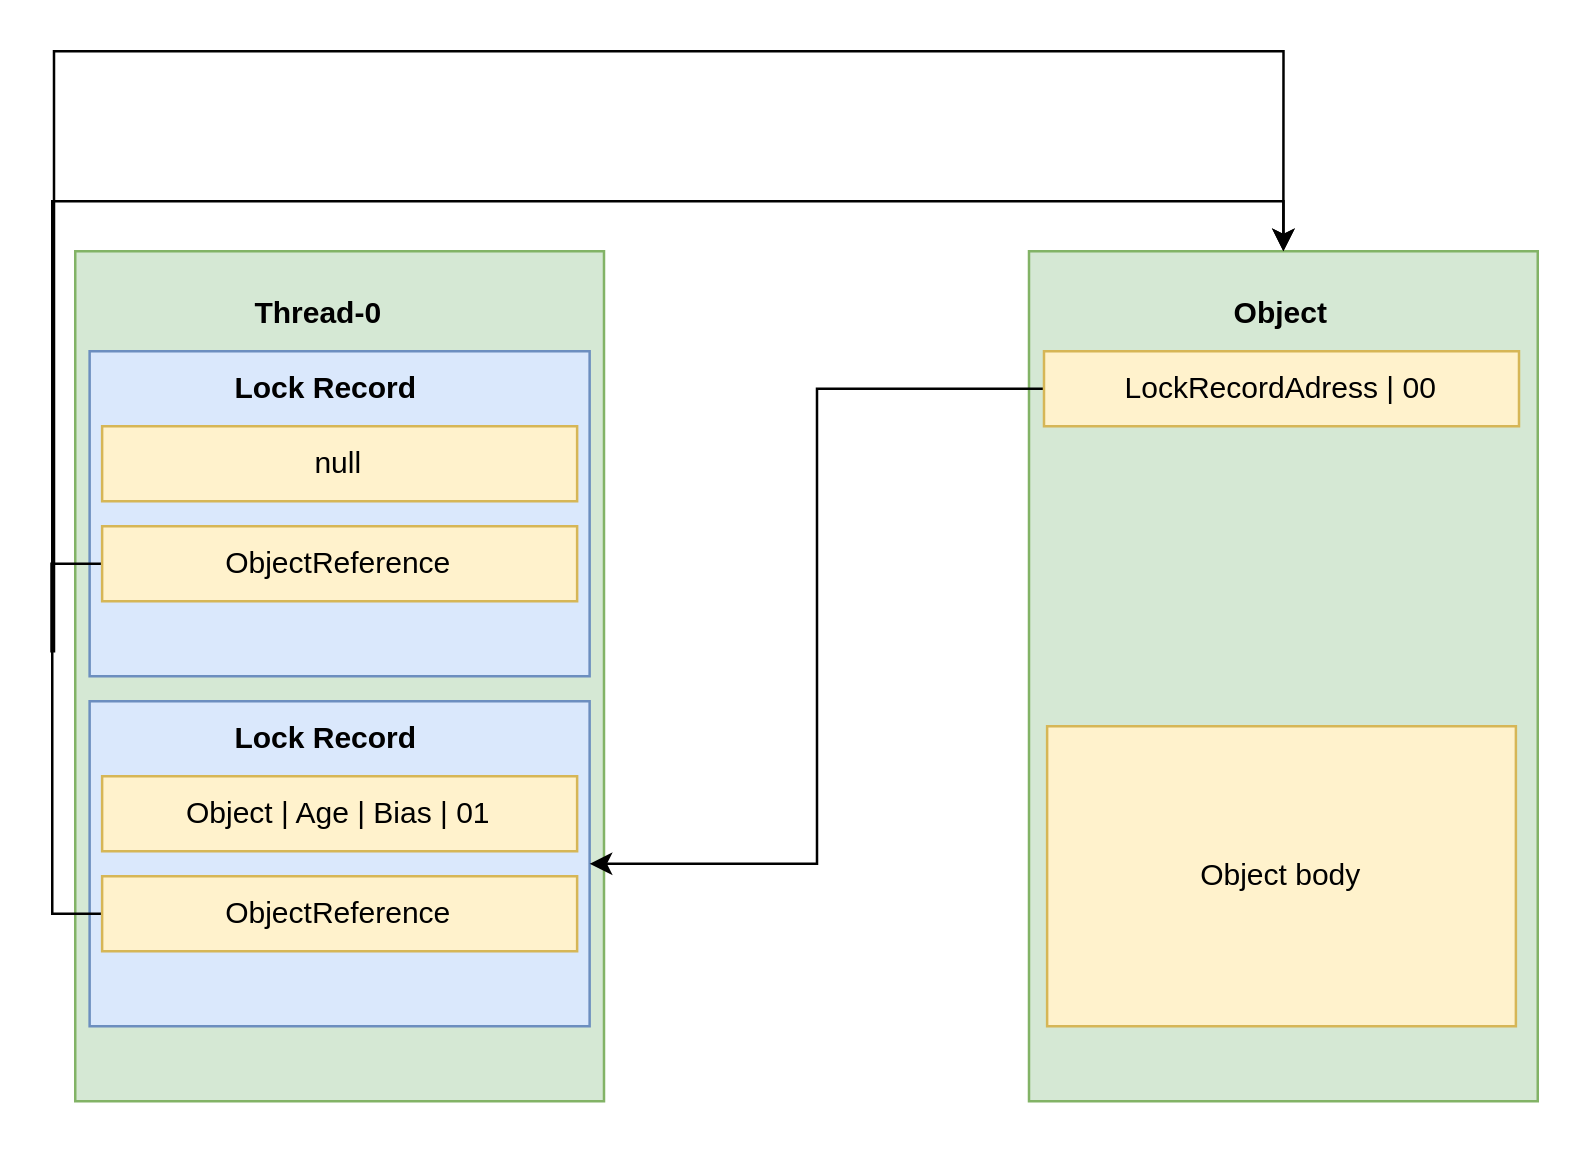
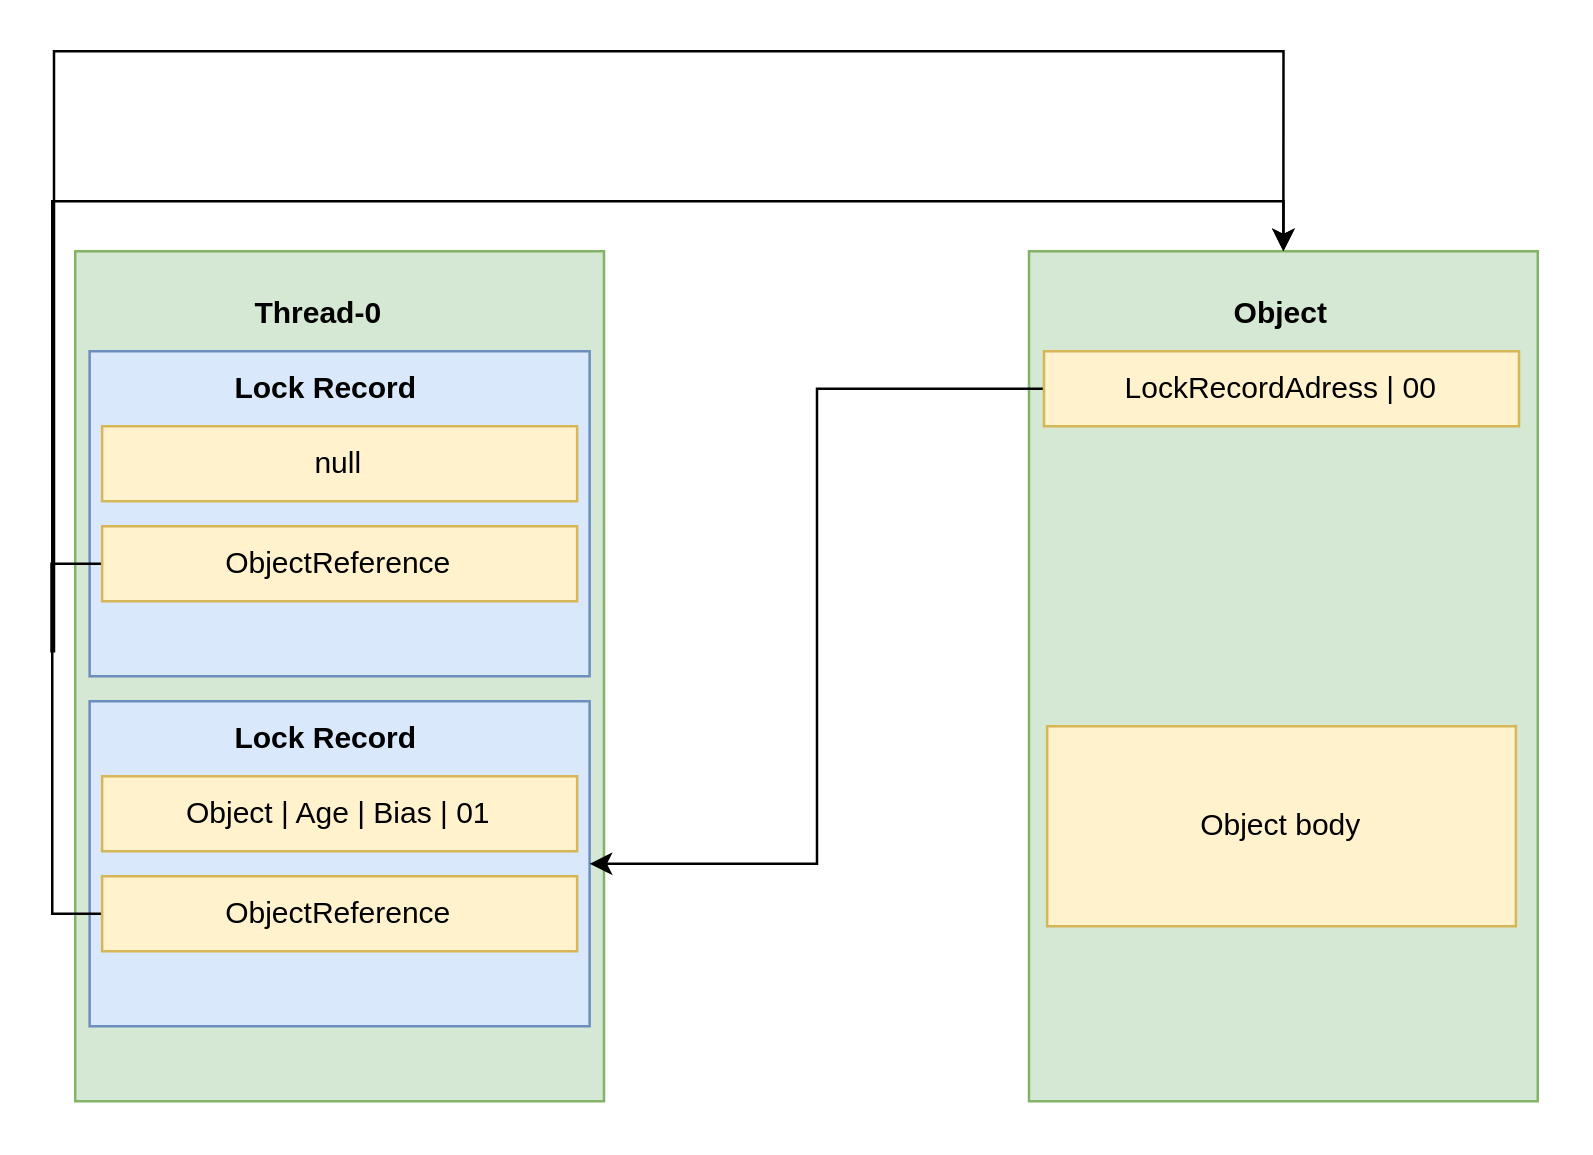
  <mxCell id="0" />
  <mxCell id="1" parent="0" />
  <mxCell id="2" value="" style="rounded=0;whiteSpace=wrap;html=1;fillColor=#d5e8d4;strokeColor=#82b366;" vertex="1" parent="1"><mxGeometry x="411" y="100" width="203.5" height="340" as="geometry" /></mxCell>
  <mxCell id="3" value="&lt;b&gt;Object&lt;/b&gt;" style="text;html=1;align=center;verticalAlign=middle;whiteSpace=wrap;rounded=0;" vertex="1" parent="1"><mxGeometry x="482" y="110" width="60" height="30" as="geometry" /></mxCell>
- <mxCell id="4" value="Object body" style="rounded=0;whiteSpace=wrap;html=1;fillColor=#fff2cc;strokeColor=#d6b656;" vertex="1" parent="1"><mxGeometry x="418.25" y="290" width="187.5" height="120" as="geometry" /></mxCell>
+ <mxCell id="4" value="Object body" style="rounded=0;whiteSpace=wrap;html=1;fillColor=#fff2cc;strokeColor=#d6b656;" vertex="1" parent="1"><mxGeometry x="418.25" y="290" width="187.5" height="80" as="geometry" /></mxCell>
  <mxCell id="5" value="" style="rounded=0;whiteSpace=wrap;html=1;fillColor=#d5e8d4;strokeColor=#82b366;" vertex="1" parent="1"><mxGeometry x="29.5" y="100" width="211.5" height="340" as="geometry" /></mxCell>
  <mxCell id="6" value="&lt;b&gt;Thread-0&lt;/b&gt;" style="text;html=1;align=center;verticalAlign=middle;whiteSpace=wrap;rounded=0;" vertex="1" parent="1"><mxGeometry x="96.5" y="110" width="60" height="30" as="geometry" /></mxCell>
  <mxCell id="7" value="" style="rounded=0;whiteSpace=wrap;html=1;fillColor=#dae8fc;strokeColor=#6c8ebf;" vertex="1" parent="1"><mxGeometry x="35.25" y="280" width="200" height="130" as="geometry" /></mxCell>
  <mxCell id="8" value="&lt;b&gt;Lock Record&lt;/b&gt;" style="text;html=1;align=center;verticalAlign=middle;whiteSpace=wrap;rounded=0;" vertex="1" parent="1"><mxGeometry x="84.75" y="280" width="90" height="30" as="geometry" /></mxCell>
  <mxCell id="9" style="edgeStyle=orthogonalEdgeStyle;rounded=0;orthogonalLoop=1;jettySize=auto;html=1;exitX=0;exitY=0.5;exitDx=0;exitDy=0;entryX=1;entryY=0.5;entryDx=0;entryDy=0;" edge="1" parent="1" source="10" target="7"><mxGeometry relative="1" as="geometry" /></mxCell>
  <mxCell id="10" value="LockRecordAdress | 00" style="rounded=0;whiteSpace=wrap;html=1;fillColor=#fff2cc;strokeColor=#d6b656;" vertex="1" parent="1"><mxGeometry x="417" y="140" width="190" height="30" as="geometry" /></mxCell>
  <mxCell id="11" style="edgeStyle=orthogonalEdgeStyle;rounded=0;orthogonalLoop=1;jettySize=auto;html=1;exitX=0;exitY=0.5;exitDx=0;exitDy=0;entryX=0.5;entryY=0;entryDx=0;entryDy=0;" edge="1" parent="1" source="12" target="2"><mxGeometry relative="1" as="geometry" /></mxCell>
  <mxCell id="12" value="ObjectReference" style="rounded=0;whiteSpace=wrap;html=1;fillColor=#fff2cc;strokeColor=#d6b656;" vertex="1" parent="1"><mxGeometry x="40.25" y="350" width="190" height="30" as="geometry" /></mxCell>
  <mxCell id="13" value="Object | Age | Bias | 01" style="rounded=0;whiteSpace=wrap;html=1;fillColor=#fff2cc;strokeColor=#d6b656;" vertex="1" parent="1"><mxGeometry x="40.25" y="310" width="190" height="30" as="geometry" /></mxCell>
  <mxCell id="14" value="" style="rounded=0;whiteSpace=wrap;html=1;fillColor=#dae8fc;strokeColor=#6c8ebf;" vertex="1" parent="1"><mxGeometry x="35.25" y="140" width="200" height="130" as="geometry" /></mxCell>
  <mxCell id="15" value="&lt;b&gt;Lock Record&lt;/b&gt;" style="text;html=1;align=center;verticalAlign=middle;whiteSpace=wrap;rounded=0;" vertex="1" parent="1"><mxGeometry x="84.75" y="140" width="90" height="30" as="geometry" /></mxCell>
  <mxCell id="16" style="edgeStyle=orthogonalEdgeStyle;rounded=0;orthogonalLoop=1;jettySize=auto;html=1;exitX=0;exitY=0.5;exitDx=0;exitDy=0;entryX=0.5;entryY=0;entryDx=0;entryDy=0;" edge="1" parent="1" source="17" target="2"><mxGeometry relative="1" as="geometry"><Array as="points"><mxPoint x="20" y="225" /><mxPoint x="20" y="260" /><mxPoint x="21" y="260" /><mxPoint x="21" y="20" /><mxPoint x="513" y="20" /></Array></mxGeometry></mxCell>
  <mxCell id="17" value="ObjectReference" style="rounded=0;whiteSpace=wrap;html=1;fillColor=#fff2cc;strokeColor=#d6b656;" vertex="1" parent="1"><mxGeometry x="40.25" y="210" width="190" height="30" as="geometry" /></mxCell>
  <mxCell id="18" value="null" style="rounded=0;whiteSpace=wrap;html=1;fillColor=#fff2cc;strokeColor=#d6b656;" vertex="1" parent="1"><mxGeometry x="40.25" y="170" width="190" height="30" as="geometry" /></mxCell>
